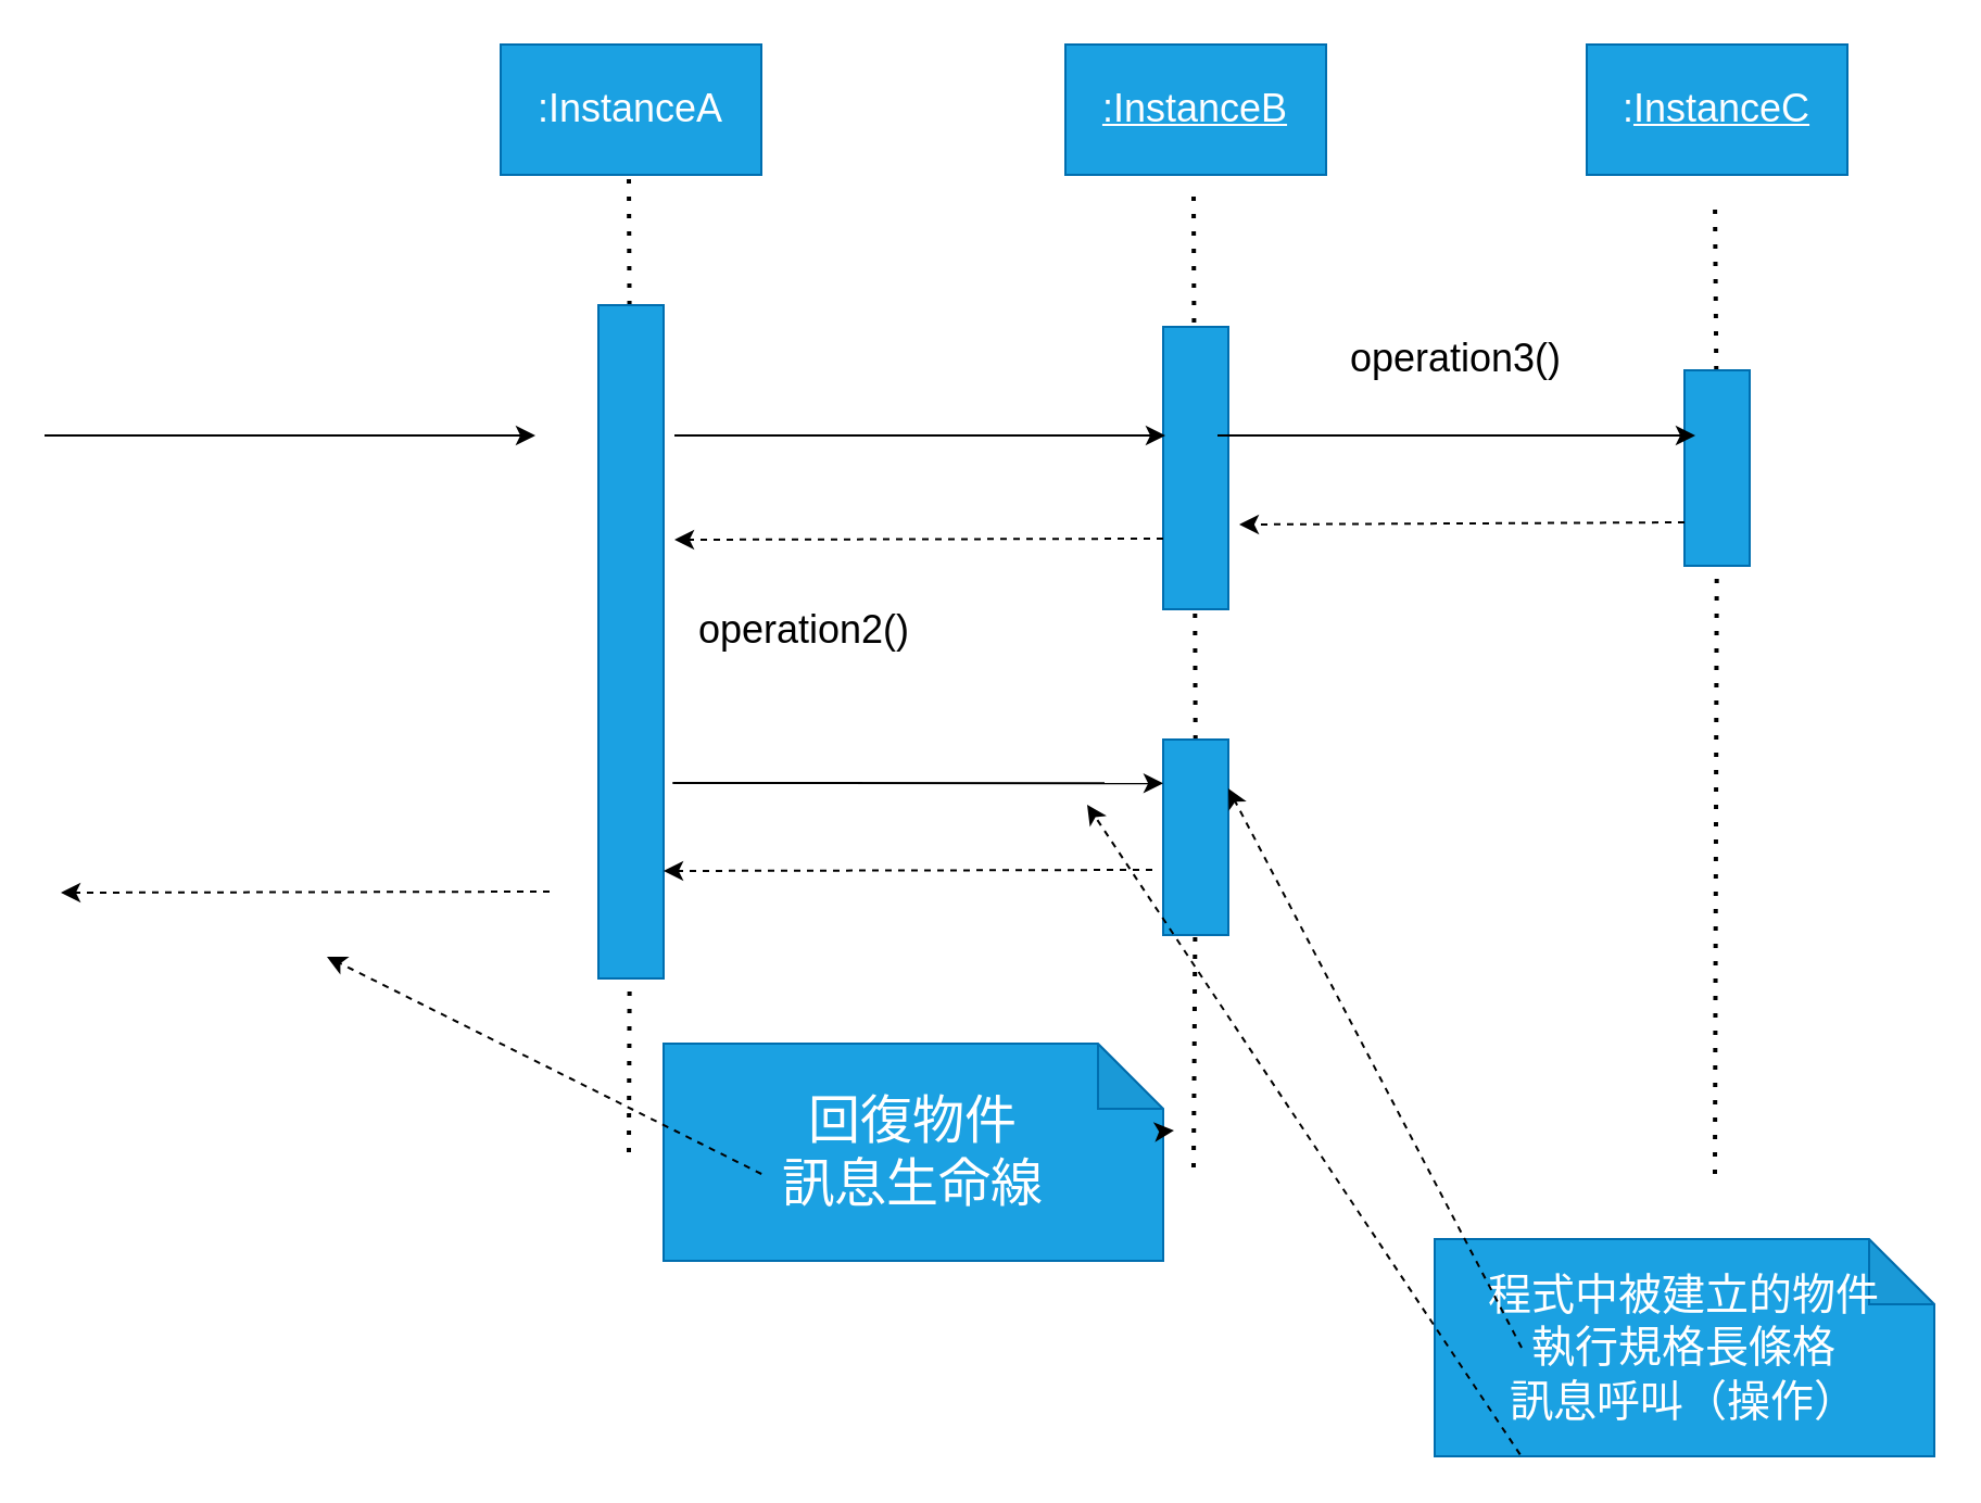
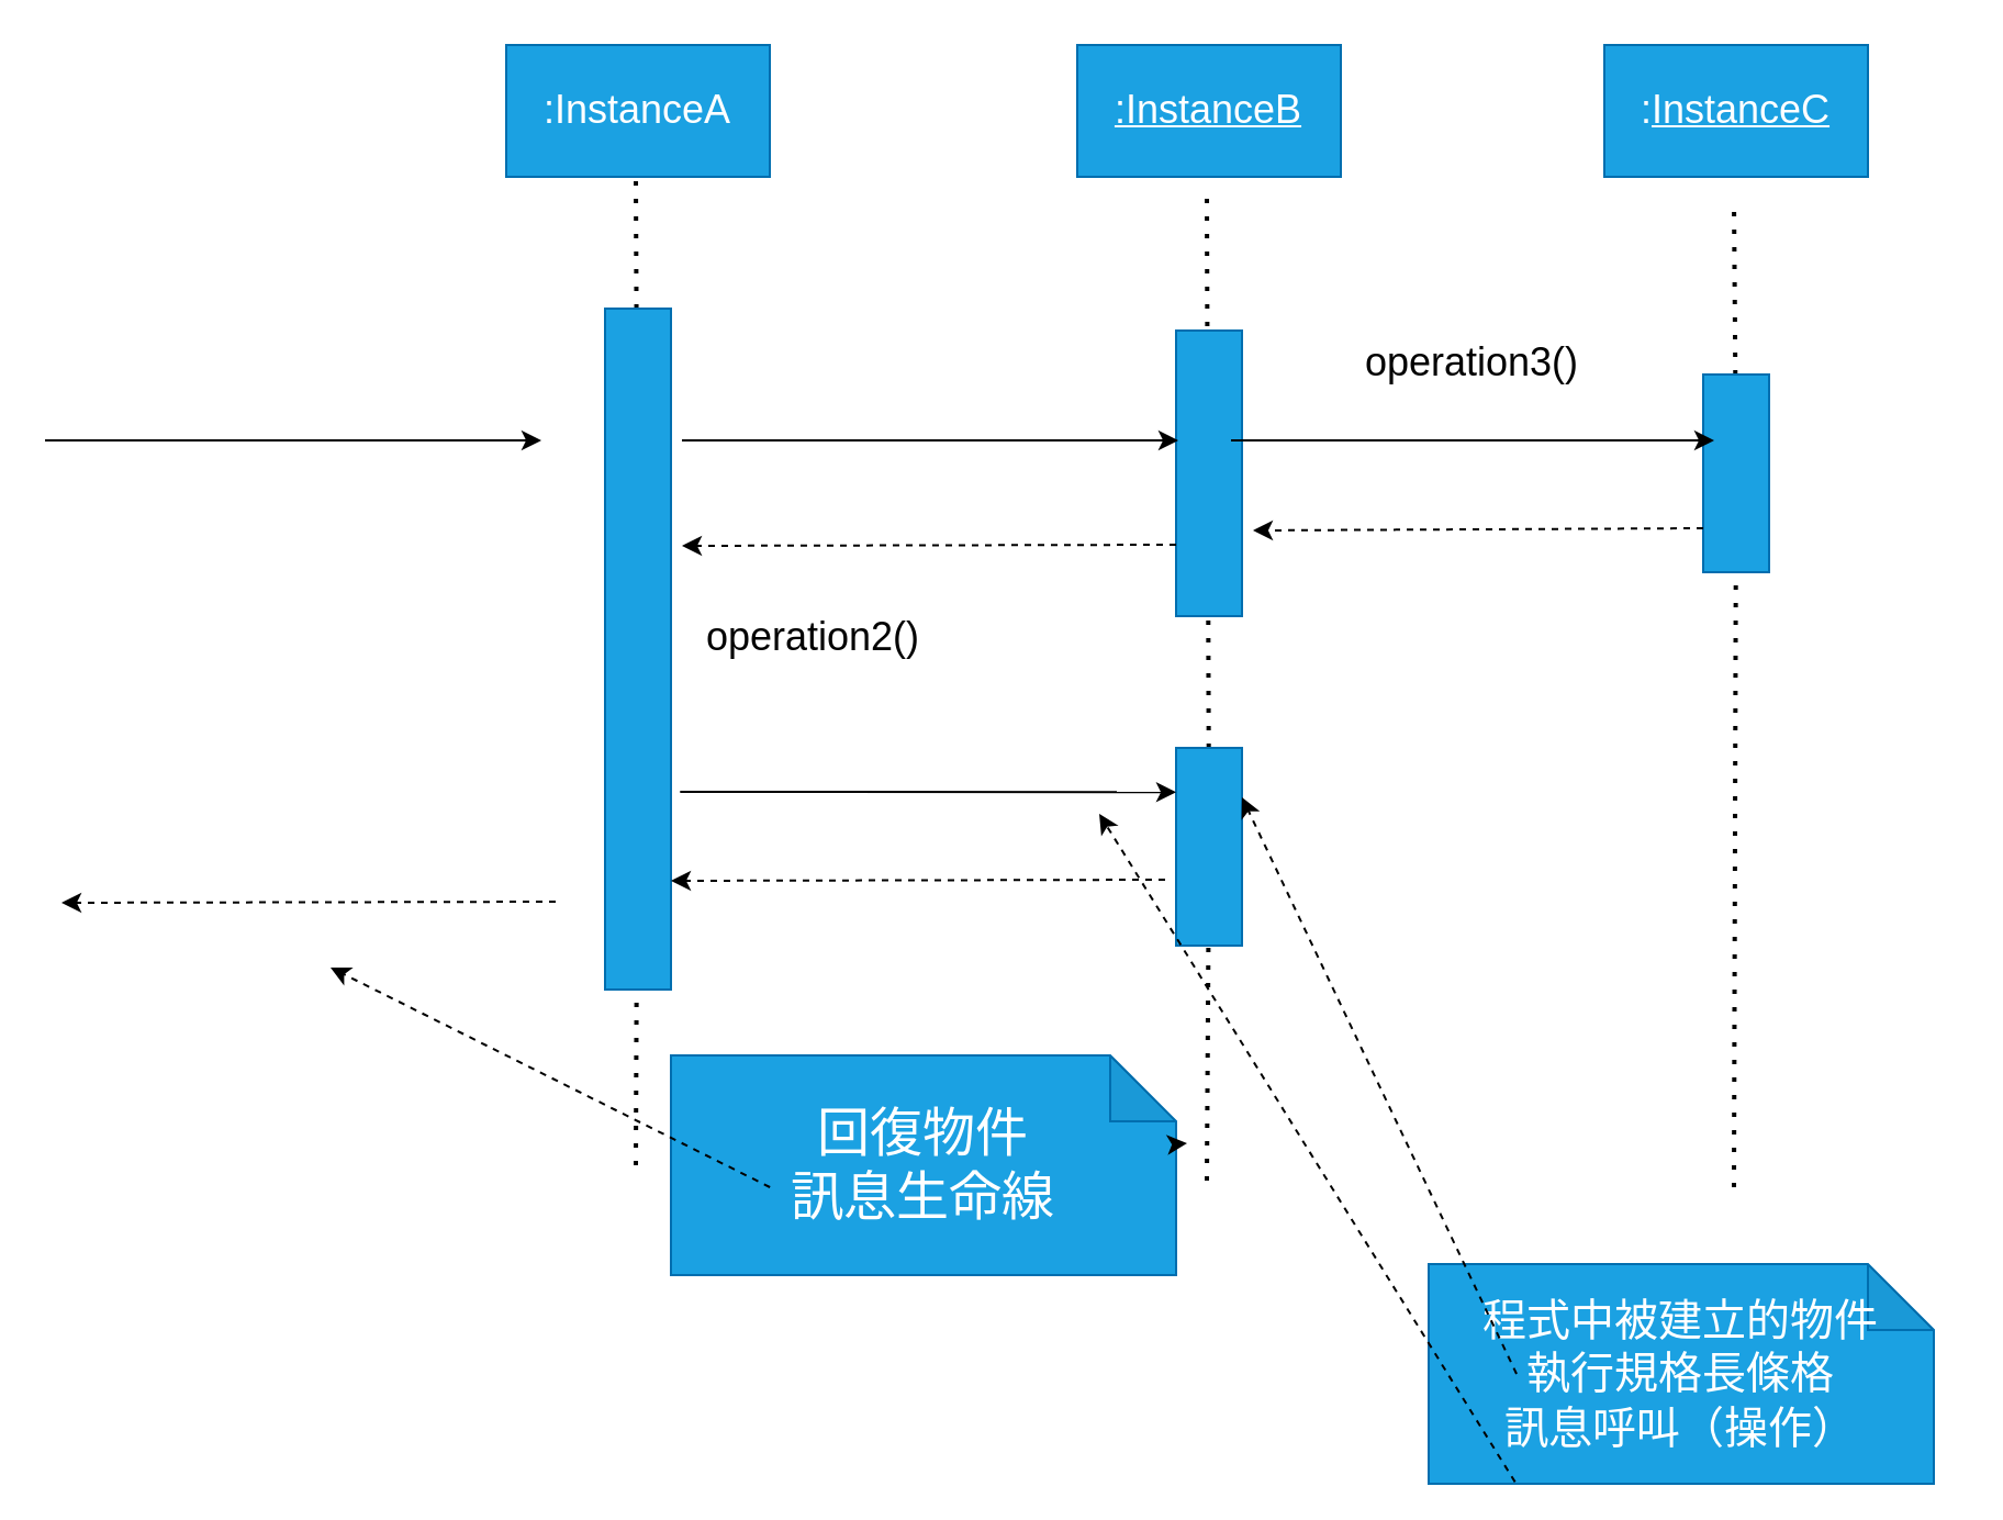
  <mxCell id="0" />
  <mxCell id="1" parent="0" />
  <mxCell id="2" value="&lt;font style=&quot;font-size: 18px;&quot;&gt;:InstanceA&lt;/font&gt;" style="rounded=0;whiteSpace=wrap;html=1;fillColor=#1ba1e2;fontColor=#ffffff;strokeColor=#006EAF;" vertex="1" parent="1"><mxGeometry x="230" y="20" width="120" height="60" as="geometry" /></mxCell>
  <mxCell id="3" value="&lt;font style=&quot;font-size: 18px;&quot;&gt;&lt;u&gt;:InstanceB&lt;/u&gt;&lt;/font&gt;" style="rounded=0;whiteSpace=wrap;html=1;fillColor=#1ba1e2;fontColor=#ffffff;strokeColor=#006EAF;" vertex="1" parent="1"><mxGeometry x="490" y="20" width="120" height="60" as="geometry" /></mxCell>
  <mxCell id="4" value="&lt;font style=&quot;font-size: 18px;&quot;&gt;:&lt;u&gt;InstanceC&lt;/u&gt;&lt;/font&gt;" style="rounded=0;whiteSpace=wrap;html=1;fillColor=#1ba1e2;fontColor=#ffffff;strokeColor=#006EAF;" vertex="1" parent="1"><mxGeometry x="730" y="20" width="120" height="60" as="geometry" /></mxCell>
  <mxCell id="5" value="" style="endArrow=none;dashed=1;html=1;dashPattern=1 3;strokeWidth=2;fontSize=18;startArrow=none;" edge="1" parent="1" source="9"><mxGeometry width="50" height="50" relative="1" as="geometry"><mxPoint x="289" y="530" as="sourcePoint" /><mxPoint x="289" y="80" as="targetPoint" /></mxGeometry></mxCell>
  <mxCell id="6" value="" style="endArrow=none;dashed=1;html=1;dashPattern=1 3;strokeWidth=2;fontSize=18;startArrow=none;" edge="1" parent="1" source="15"><mxGeometry width="50" height="50" relative="1" as="geometry"><mxPoint x="549" y="537" as="sourcePoint" /><mxPoint x="549" y="87" as="targetPoint" /></mxGeometry></mxCell>
  <mxCell id="7" value="" style="endArrow=none;dashed=1;html=1;dashPattern=1 3;strokeWidth=2;fontSize=18;startArrow=none;" edge="1" parent="1" source="24"><mxGeometry width="50" height="50" relative="1" as="geometry"><mxPoint x="789" y="540" as="sourcePoint" /><mxPoint x="789" y="90" as="targetPoint" /></mxGeometry></mxCell>
  <mxCell id="8" value="" style="endArrow=none;dashed=1;html=1;dashPattern=1 3;strokeWidth=2;fontSize=18;" edge="1" parent="1" target="9"><mxGeometry width="50" height="50" relative="1" as="geometry"><mxPoint x="289" y="530" as="sourcePoint" /><mxPoint x="289" y="80" as="targetPoint" /></mxGeometry></mxCell>
  <mxCell id="9" value="" style="rounded=0;whiteSpace=wrap;html=1;fontSize=18;fillColor=#1ba1e2;fontColor=#ffffff;strokeColor=#006EAF;" vertex="1" parent="1"><mxGeometry x="275" y="140" width="30" height="310" as="geometry" /></mxCell>
  <mxCell id="10" value="" style="rounded=0;whiteSpace=wrap;html=1;fontSize=18;fillColor=#1ba1e2;fontColor=#ffffff;strokeColor=#006EAF;" vertex="1" parent="1"><mxGeometry x="535" y="150" width="30" height="130" as="geometry" /></mxCell>
  <mxCell id="11" value="" style="endArrow=classic;html=1;fontSize=18;" edge="1" parent="1"><mxGeometry width="50" height="50" relative="1" as="geometry"><mxPoint x="310" y="200" as="sourcePoint" /><mxPoint x="536" y="200" as="targetPoint" /></mxGeometry></mxCell>
  <mxCell id="12" value="operation2()" style="text;html=1;strokeColor=none;fillColor=none;align=center;verticalAlign=middle;whiteSpace=wrap;rounded=0;fontSize=18;" vertex="1" parent="1"><mxGeometry x="340" y="275" width="60" height="30" as="geometry" /></mxCell>
  <mxCell id="13" value="" style="endArrow=classic;html=1;fontSize=18;exitX=0;exitY=0.75;exitDx=0;exitDy=0;dashed=1;" edge="1" parent="1" source="10"><mxGeometry width="50" height="50" relative="1" as="geometry"><mxPoint x="410" y="280" as="sourcePoint" /><mxPoint x="310" y="248" as="targetPoint" /></mxGeometry></mxCell>
  <mxCell id="14" value="" style="endArrow=none;dashed=1;html=1;dashPattern=1 3;strokeWidth=2;fontSize=18;" edge="1" parent="1" target="15"><mxGeometry width="50" height="50" relative="1" as="geometry"><mxPoint x="549" y="537" as="sourcePoint" /><mxPoint x="549" y="87" as="targetPoint" /></mxGeometry></mxCell>
  <mxCell id="15" value="" style="rounded=0;whiteSpace=wrap;html=1;fontSize=18;fillColor=#1ba1e2;fontColor=#ffffff;strokeColor=#006EAF;" vertex="1" parent="1"><mxGeometry x="535" y="340" width="30" height="90" as="geometry" /></mxCell>
  <mxCell id="16" value="" style="endArrow=classic;html=1;fontSize=18;entryX=0.028;entryY=0.386;entryDx=0;entryDy=0;entryPerimeter=0;" edge="1" parent="1"><mxGeometry width="50" height="50" relative="1" as="geometry"><mxPoint x="309.16" y="360" as="sourcePoint" /><mxPoint x="535" y="360.18" as="targetPoint" /></mxGeometry></mxCell>
  <mxCell id="17" value="" style="endArrow=classic;html=1;fontSize=18;exitX=0;exitY=0.75;exitDx=0;exitDy=0;dashed=1;" edge="1" parent="1"><mxGeometry width="50" height="50" relative="1" as="geometry"><mxPoint x="530" y="400" as="sourcePoint" /><mxPoint x="305" y="400.5" as="targetPoint" /></mxGeometry></mxCell>
  <mxCell id="18" value="" style="endArrow=classic;html=1;fontSize=18;" edge="1" parent="1"><mxGeometry width="50" height="50" relative="1" as="geometry"><mxPoint x="20" y="200" as="sourcePoint" /><mxPoint x="246" y="200" as="targetPoint" /></mxGeometry></mxCell>
  <mxCell id="19" value="" style="endArrow=classic;html=1;fontSize=18;exitX=0;exitY=0.75;exitDx=0;exitDy=0;dashed=1;" edge="1" parent="1"><mxGeometry width="50" height="50" relative="1" as="geometry"><mxPoint x="252.5" y="410" as="sourcePoint" /><mxPoint x="27.5" y="410.5" as="targetPoint" /></mxGeometry></mxCell>
  <mxCell id="20" value="&lt;font style=&quot;font-size: 24px;&quot;&gt;回復物件&lt;br&gt;訊息生命線&lt;/font&gt;" style="shape=note;whiteSpace=wrap;html=1;backgroundOutline=1;darkOpacity=0.05;fontSize=18;fillColor=#1ba1e2;fontColor=#ffffff;strokeColor=#006EAF;" vertex="1" parent="1"><mxGeometry x="305" y="480" width="230" height="100" as="geometry" /></mxCell>
  <mxCell id="21" value="" style="endArrow=classic;html=1;fontSize=18;exitX=0.196;exitY=0.6;exitDx=0;exitDy=0;dashed=1;exitPerimeter=0;" edge="1" parent="1" source="20"><mxGeometry width="50" height="50" relative="1" as="geometry"><mxPoint x="262.5" y="420" as="sourcePoint" /><mxPoint x="150" y="440" as="targetPoint" /></mxGeometry></mxCell>
  <mxCell id="22" value="" style="endArrow=classic;html=1;fontSize=18;dashed=1;" edge="1" parent="1" source="20"><mxGeometry width="50" height="50" relative="1" as="geometry"><mxPoint x="360.08" y="630" as="sourcePoint" /><mxPoint x="540" y="520" as="targetPoint" /></mxGeometry></mxCell>
  <mxCell id="23" value="" style="endArrow=none;dashed=1;html=1;dashPattern=1 3;strokeWidth=2;fontSize=18;" edge="1" parent="1" target="24"><mxGeometry width="50" height="50" relative="1" as="geometry"><mxPoint x="789" y="540" as="sourcePoint" /><mxPoint x="789" y="90" as="targetPoint" /></mxGeometry></mxCell>
  <mxCell id="24" value="" style="rounded=0;whiteSpace=wrap;html=1;fontSize=18;fillColor=#1ba1e2;fontColor=#ffffff;strokeColor=#006EAF;" vertex="1" parent="1"><mxGeometry x="775" y="170" width="30" height="90" as="geometry" /></mxCell>
  <mxCell id="25" value="" style="endArrow=classic;html=1;fontSize=18;" edge="1" parent="1"><mxGeometry width="50" height="50" relative="1" as="geometry"><mxPoint x="560" y="200" as="sourcePoint" /><mxPoint x="780" y="200" as="targetPoint" /></mxGeometry></mxCell>
  <mxCell id="26" value="" style="endArrow=classic;html=1;fontSize=18;exitX=0;exitY=0.75;exitDx=0;exitDy=0;dashed=1;" edge="1" parent="1"><mxGeometry width="50" height="50" relative="1" as="geometry"><mxPoint x="775" y="240" as="sourcePoint" /><mxPoint x="570" y="241" as="targetPoint" /></mxGeometry></mxCell>
  <mxCell id="27" value="operation3()" style="text;html=1;strokeColor=none;fillColor=none;align=center;verticalAlign=middle;whiteSpace=wrap;rounded=0;fontSize=18;" vertex="1" parent="1"><mxGeometry x="640" y="150" width="60" height="30" as="geometry" /></mxCell>
- <mxCell id="28" value="&lt;span style=&quot;font-size: 20px;&quot;&gt;程式中被建立的物件&lt;br&gt;執行規格長條格&lt;br&gt;訊息呼叫（操作）&lt;br&gt;&lt;/span&gt;" style="shape=note;whiteSpace=wrap;html=1;backgroundOutline=1;darkOpacity=0.05;fontSize=18;fillColor=#1ba1e2;fontColor=#ffffff;strokeColor=#006EAF;" vertex="1" parent="1"><mxGeometry x="660" y="570" width="230" height="100" as="geometry" /></mxCell>
+ <mxCell id="28" value="&lt;span style=&quot;font-size: 20px;&quot;&gt;程式中被建立的物件&lt;br&gt;執行規格長條格&lt;br&gt;訊息呼叫（操作）&lt;br&gt;&lt;/span&gt;" style="shape=note;whiteSpace=wrap;html=1;backgroundOutline=1;darkOpacity=0.05;fontSize=18;fillColor=#1ba1e2;fontColor=#ffffff;strokeColor=#006EAF;" vertex="1" parent="1"><mxGeometry x="650" y="575" width="230" height="100" as="geometry" /></mxCell>
  <mxCell id="29" value="" style="endArrow=classic;html=1;fontSize=18;dashed=1;entryX=1;entryY=0.25;entryDx=0;entryDy=0;exitX=0.174;exitY=0.5;exitDx=0;exitDy=0;exitPerimeter=0;" edge="1" parent="1" source="28" target="15"><mxGeometry width="50" height="50" relative="1" as="geometry"><mxPoint x="496.667" y="570" as="sourcePoint" /><mxPoint x="550" y="530" as="targetPoint" /></mxGeometry></mxCell>
  <mxCell id="30" value="" style="endArrow=classic;html=1;fontSize=18;dashed=1;entryX=1;entryY=0.25;entryDx=0;entryDy=0;exitX=0.171;exitY=0.992;exitDx=0;exitDy=0;exitPerimeter=0;" edge="1" parent="1" source="28"><mxGeometry width="50" height="50" relative="1" as="geometry"><mxPoint x="635.02" y="627.5" as="sourcePoint" /><mxPoint x="500" y="370" as="targetPoint" /></mxGeometry></mxCell>
